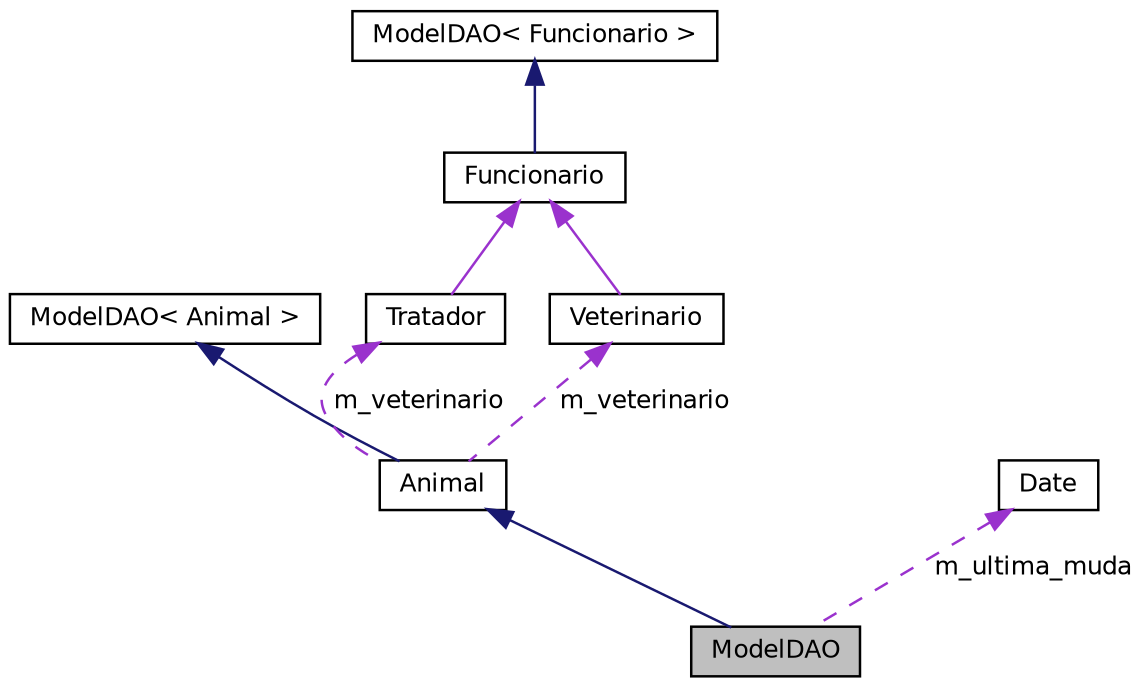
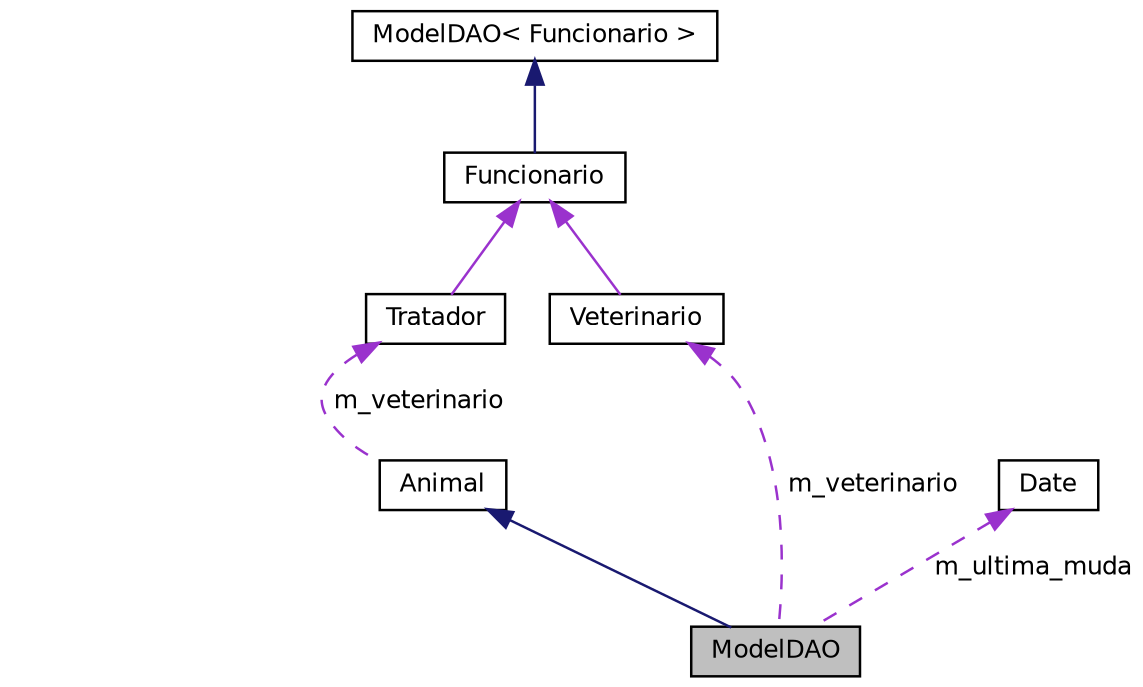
  digraph {
    node [color=black fillcolor=white fontname=Helvetica fontsize=10 shape=record style=filled]
    edge [color=darkorchid3 dir=back fontname=Helvetica fontsize=10 labelfontname=Helvetica labelfontsize=10 style=solid]
    n1 [fillcolor=grey75 fontcolor=black height=0.2 label=ModelDAO width=0.4]
    n2 [height=0.2 label=Animal width=0.4]
-   n3 [height=0.2 label="ModelDAO\< Animal \>" width=0.4]
    n4 [height=0.2 label=Tratador width=0.4]
    n5 [height=0.2 label=Funcionario width=0.4]
    n6 [height=0.2 label=Veterinario width=0.4]
    n7 [height=0.2 label="ModelDAO\< Funcionario \>" width=0.4]
    n8 [height=0.2 label=Date width=0.4]
    n2 -> n1 [color=midnightblue]
-   n3 -> n2 [color=midnightblue]
    n4 -> n2 [label=" m_veterinario" style=dashed]
    n5 -> n4
    n5 -> n6
-   n6 -> n2 [label=" m_veterinario" style=dashed]
+   n6 -> n1 [label=" m_veterinario" style=dashed]
    n7 -> n5 [color=midnightblue]
    n8 -> n1 [label=" m_ultima_muda" style=dashed]
  }
